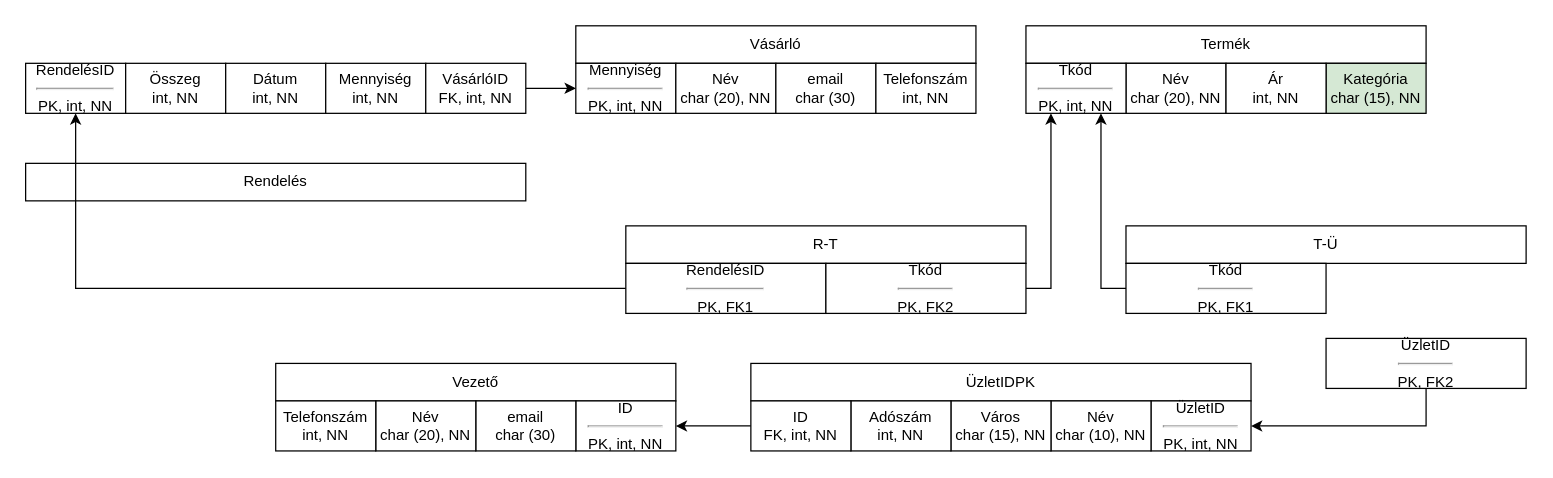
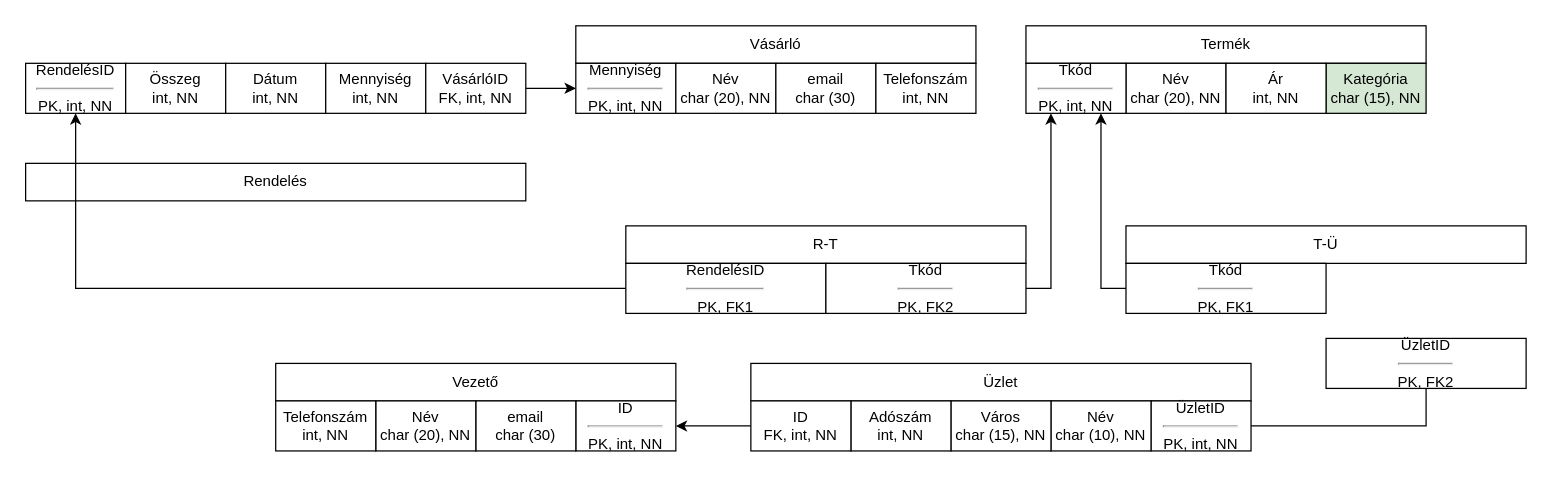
  <mxCell id="0" />
  <mxCell id="1" parent="0" />
  <mxCell id="2" value="Vásárló" style="rounded=0;whiteSpace=wrap;html=1;" vertex="1" parent="1"><mxGeometry y="20" width="320" height="30" as="geometry" x="460" /></mxCell>
  <mxCell id="3" value="Mennyiség&lt;hr&gt;PK, int, NN" style="rounded=0;whiteSpace=wrap;html=1;" vertex="1" parent="1"><mxGeometry y="50" width="80" height="40" as="geometry" x="460" /></mxCell>
  <mxCell id="4" value="Név&lt;div&gt;char (20), NN&lt;/div&gt;" style="rounded=0;whiteSpace=wrap;html=1;" vertex="1" parent="1"><mxGeometry x="540" y="50" width="80" height="40" as="geometry" /></mxCell>
  <mxCell id="5" value="email&lt;div&gt;char (30)&lt;/div&gt;" style="rounded=0;whiteSpace=wrap;html=1;" vertex="1" parent="1"><mxGeometry x="620" y="50" width="80" height="40" as="geometry" /></mxCell>
  <mxCell id="6" value="Telefonszám&lt;div&gt;int, NN&lt;/div&gt;" style="rounded=0;whiteSpace=wrap;html=1;" vertex="1" parent="1"><mxGeometry x="700" y="50" width="80" height="40" as="geometry" /></mxCell>
  <mxCell id="7" value="Rendelés" style="rounded=0;whiteSpace=wrap;html=1;" vertex="1" parent="1"><mxGeometry x="20" y="130" width="400" height="30" as="geometry" /></mxCell>
  <mxCell id="8" value="RendelésID&lt;hr&gt;PK, int, NN" style="rounded=0;whiteSpace=wrap;html=1;" vertex="1" parent="1"><mxGeometry x="20" y="50" width="80" height="40" as="geometry" /></mxCell>
  <mxCell id="9" value="Összeg&lt;div&gt;int, NN&lt;/div&gt;" style="rounded=0;whiteSpace=wrap;html=1;" vertex="1" parent="1"><mxGeometry x="100" y="50" width="80" height="40" as="geometry" /></mxCell>
  <mxCell id="10" value="Dátum&lt;div&gt;int, NN&lt;/div&gt;" style="rounded=0;whiteSpace=wrap;html=1;" vertex="1" parent="1"><mxGeometry x="180" y="50" width="80" height="40" as="geometry" /></mxCell>
  <mxCell id="11" value="Mennyiség&lt;div&gt;int, NN&lt;/div&gt;" style="rounded=0;whiteSpace=wrap;html=1;" vertex="1" parent="1"><mxGeometry x="260" y="50" width="80" height="40" as="geometry" /></mxCell>
  <mxCell id="12" style="edgeStyle=orthogonalEdgeStyle;rounded=0;orthogonalLoop=1;jettySize=auto;html=1;exitX=1;exitY=0.5;exitDx=0;exitDy=0;entryX=0;entryY=0.5;entryDx=0;entryDy=0;" edge="1" parent="1" source="13" target="3"><mxGeometry relative="1" as="geometry" /></mxCell>
  <mxCell id="13" value="VásárlóID&lt;div&gt;FK, int, NN&lt;/div&gt;" style="rounded=0;whiteSpace=wrap;html=1;" vertex="1" parent="1"><mxGeometry x="340" y="50" width="80" height="40" as="geometry" /></mxCell>
  <mxCell id="14" value="R-T" style="rounded=0;whiteSpace=wrap;html=1;" vertex="1" parent="1"><mxGeometry x="500" y="180" width="320" height="30" as="geometry" /></mxCell>
  <mxCell id="15" style="edgeStyle=orthogonalEdgeStyle;rounded=0;orthogonalLoop=1;jettySize=auto;html=1;exitX=0;exitY=0.5;exitDx=0;exitDy=0;entryX=0.5;entryY=1;entryDx=0;entryDy=0;" edge="1" parent="1" source="16" target="8"><mxGeometry relative="1" as="geometry" /></mxCell>
  <mxCell id="16" value="RendelésID&lt;hr&gt;PK, FK1" style="rounded=0;whiteSpace=wrap;html=1;" vertex="1" parent="1"><mxGeometry x="500" y="210" width="160" height="40" as="geometry" /></mxCell>
  <mxCell id="17" style="edgeStyle=orthogonalEdgeStyle;rounded=0;orthogonalLoop=1;jettySize=auto;html=1;exitX=1;exitY=0.5;exitDx=0;exitDy=0;entryX=0.25;entryY=1;entryDx=0;entryDy=0;" edge="1" parent="1" source="18" target="23"><mxGeometry relative="1" as="geometry" /></mxCell>
  <mxCell id="18" value="Tkód&lt;hr&gt;PK, FK2" style="rounded=0;whiteSpace=wrap;html=1;" vertex="1" parent="1"><mxGeometry x="660" y="210" width="160" height="40" as="geometry" /></mxCell>
  <mxCell id="19" value="Termék" style="rounded=0;whiteSpace=wrap;html=1;" vertex="1" parent="1"><mxGeometry x="820" y="20" width="320" height="30" as="geometry" /></mxCell>
  <mxCell id="20" value="Kategória&lt;div&gt;char (15), NN&lt;/div&gt;" style="rounded=0;whiteSpace=wrap;html=1;fillColor=#d5e8d4;" vertex="1" parent="1"><mxGeometry x="1060" y="50" width="80" height="40" as="geometry" /></mxCell>
  <mxCell id="21" value="Név&lt;div&gt;char (20), NN&lt;/div&gt;" style="rounded=0;whiteSpace=wrap;html=1;" vertex="1" parent="1"><mxGeometry x="900" y="50" width="80" height="40" as="geometry" /></mxCell>
  <mxCell id="22" value="Ár&lt;div&gt;int, NN&lt;/div&gt;" style="rounded=0;whiteSpace=wrap;html=1;" vertex="1" parent="1"><mxGeometry x="980" y="50" width="80" height="40" as="geometry" /></mxCell>
  <mxCell id="23" value="Tkód&lt;hr&gt;PK, int, NN" style="rounded=0;whiteSpace=wrap;html=1;" vertex="1" parent="1"><mxGeometry x="820" y="50" width="80" height="40" as="geometry" /></mxCell>
  <mxCell id="24" value="T-Ü" style="rounded=0;whiteSpace=wrap;html=1;" vertex="1" parent="1"><mxGeometry x="900" y="180" width="320" height="30" as="geometry" /></mxCell>
  <mxCell id="25" style="edgeStyle=orthogonalEdgeStyle;rounded=0;orthogonalLoop=1;jettySize=auto;html=1;exitX=0;exitY=0.5;exitDx=0;exitDy=0;entryX=0.75;entryY=1;entryDx=0;entryDy=0;" edge="1" parent="1" source="26" target="23"><mxGeometry relative="1" as="geometry" /></mxCell>
  <mxCell id="26" value="Tkód&lt;hr&gt;PK, FK1" style="rounded=0;whiteSpace=wrap;html=1;" vertex="1" parent="1"><mxGeometry x="900" y="210" width="160" height="40" as="geometry" /></mxCell>
- <mxCell id="27" style="edgeStyle=orthogonalEdgeStyle;rounded=0;orthogonalLoop=1;jettySize=auto;html=1;exitX=0.5;exitY=1;exitDx=0;exitDy=0;entryX=1;entryY=0.5;entryDx=0;entryDy=0;" edge="1" parent="1" source="28" target="30"><mxGeometry relative="1" as="geometry" /></mxCell>
+ <mxCell id="27" style="edgeStyle=orthogonalEdgeStyle;rounded=0;orthogonalLoop=1;jettySize=auto;html=1;exitX=0.5;exitY=1;exitDx=0;exitDy=0;entryX=1;entryY=0.5;entryDx=0;entryDy=0;endArrow=none;" edge="1" parent="1" source="28" target="30"><mxGeometry relative="1" as="geometry" /></mxCell>
  <mxCell id="28" value="ÜzletID&lt;hr&gt;PK, FK2" style="rounded=0;whiteSpace=wrap;html=1;" vertex="1" parent="1"><mxGeometry x="1060" y="270" width="160" height="40" as="geometry" /></mxCell>
- <mxCell id="29" value="ÜzletIDPK" style="rounded=0;whiteSpace=wrap;html=1;" vertex="1" parent="1"><mxGeometry x="600" y="290" width="400" height="30" as="geometry" /></mxCell>
+ <mxCell id="29" value="Üzlet" style="rounded=0;whiteSpace=wrap;html=1;" vertex="1" parent="1"><mxGeometry x="600" y="290" width="400" height="30" as="geometry" /></mxCell>
  <mxCell id="30" value="ÜzletID&lt;hr&gt;PK, int, NN" style="rounded=0;whiteSpace=wrap;html=1;" vertex="1" parent="1"><mxGeometry x="920" y="320" width="80" height="40" as="geometry" /></mxCell>
  <mxCell id="31" value="Név&lt;div&gt;char (10), NN&lt;/div&gt;" style="rounded=0;whiteSpace=wrap;html=1;" vertex="1" parent="1"><mxGeometry x="840" y="320" width="80" height="40" as="geometry" /></mxCell>
  <mxCell id="32" value="Város&lt;div&gt;char (15), NN&lt;/div&gt;" style="rounded=0;whiteSpace=wrap;html=1;" vertex="1" parent="1"><mxGeometry x="760" y="320" width="80" height="40" as="geometry" /></mxCell>
  <mxCell id="33" value="Adószám&lt;div&gt;int, NN&lt;/div&gt;" style="rounded=0;whiteSpace=wrap;html=1;" vertex="1" parent="1"><mxGeometry x="680" y="320" width="80" height="40" as="geometry" /></mxCell>
  <mxCell id="34" style="edgeStyle=orthogonalEdgeStyle;rounded=0;orthogonalLoop=1;jettySize=auto;html=1;exitX=0;exitY=0.5;exitDx=0;exitDy=0;entryX=1;entryY=0.5;entryDx=0;entryDy=0;" edge="1" parent="1" source="35" target="37"><mxGeometry relative="1" as="geometry" /></mxCell>
  <mxCell id="35" value="ID&lt;div&gt;FK, int, NN&lt;/div&gt;" style="rounded=0;whiteSpace=wrap;html=1;" vertex="1" parent="1"><mxGeometry x="600" y="320" width="80" height="40" as="geometry" /></mxCell>
  <mxCell id="36" value="Vezető" style="rounded=0;whiteSpace=wrap;html=1;" vertex="1" parent="1"><mxGeometry x="220" y="290" width="320" height="30" as="geometry" /></mxCell>
  <mxCell id="37" value="ID&lt;hr&gt;PK, int, NN" style="rounded=0;whiteSpace=wrap;html=1;" vertex="1" parent="1"><mxGeometry y="320" width="80" height="40" as="geometry" x="460" /></mxCell>
  <mxCell id="38" value="email&lt;div&gt;char (30)&lt;/div&gt;" style="rounded=0;whiteSpace=wrap;html=1;" vertex="1" parent="1"><mxGeometry x="380" y="320" width="80" height="40" as="geometry" /></mxCell>
  <mxCell id="39" value="Név&lt;div&gt;char (20), NN&lt;/div&gt;" style="rounded=0;whiteSpace=wrap;html=1;" vertex="1" parent="1"><mxGeometry x="300" y="320" width="80" height="40" as="geometry" /></mxCell>
  <mxCell id="40" value="Telefonszám&lt;div&gt;int, NN&lt;/div&gt;" style="rounded=0;whiteSpace=wrap;html=1;" vertex="1" parent="1"><mxGeometry x="220" y="320" width="80" height="40" as="geometry" /></mxCell>
